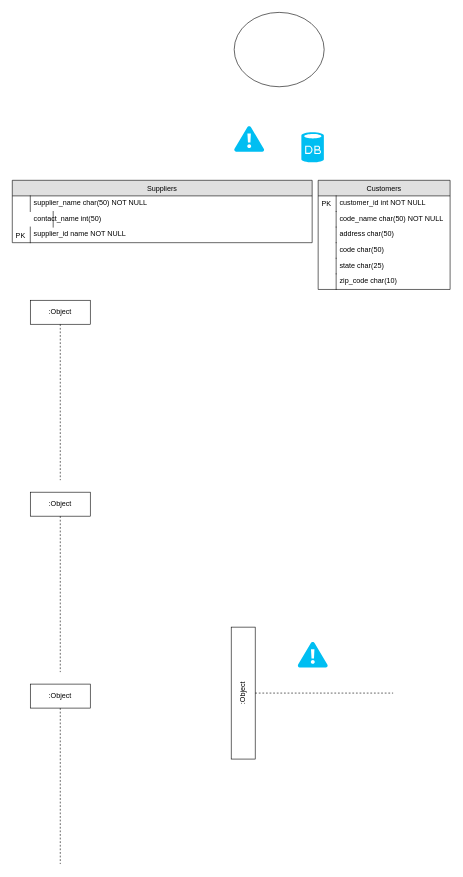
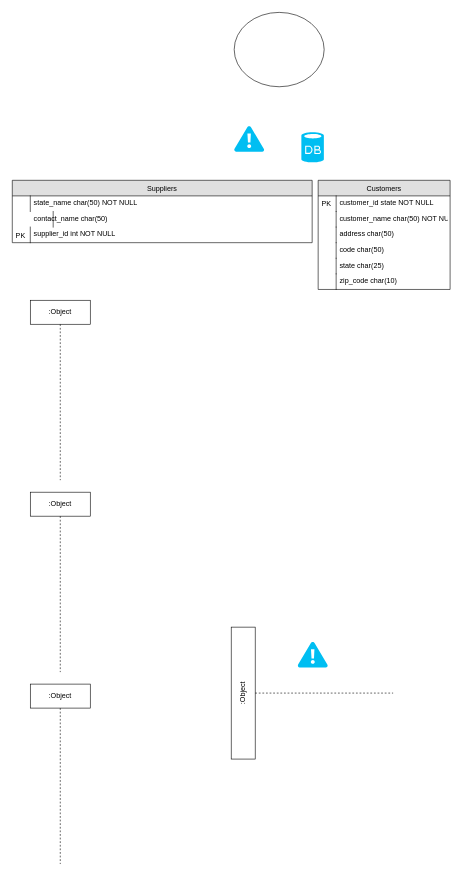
  <mxCell id="0" />
  <mxCell id="1" parent="0" />
  <mxCell id="2" value="" style="ellipse;whiteSpace=wrap;html=1;" parent="1" vertex="1"><mxGeometry x="390" y="20" width="150" height="124" as="geometry" /></mxCell>
  <mxCell id="3" value="Suppliers" style="swimlane;fontStyle=0;childLayout=stackLayout;horizontal=1;startSize=26;fillColor=#e0e0e0;horizontalStack=0;resizeParent=1;resizeLast=0;collapsible=1;marginBottom=0;swimlaneFillColor=#ffffff;align=center;" parent="1" vertex="1"><mxGeometry x="20" y="300" width="500" height="104" as="geometry" /></mxCell>
- <mxCell id="4" value="supplier_name char(50) NOT NULL" style="shape=partialRectangle;top=0;left=0;right=0;bottom=0;align=left;verticalAlign=top;spacingTop=-2;fillColor=none;spacingLeft=34;spacingRight=4;overflow=hidden;rotatable=0;points=[[0,0.5],[1,0.5]];portConstraint=eastwest;dropTarget=0;" parent="3" vertex="1"><mxGeometry y="26" width="500" height="26" as="geometry" /></mxCell>
+ <mxCell id="4" value="state_name char(50) NOT NULL" style="shape=partialRectangle;top=0;left=0;right=0;bottom=0;align=left;verticalAlign=top;spacingTop=-2;fillColor=none;spacingLeft=34;spacingRight=4;overflow=hidden;rotatable=0;points=[[0,0.5],[1,0.5]];portConstraint=eastwest;dropTarget=0;" parent="3" vertex="1"><mxGeometry y="26" width="500" height="26" as="geometry" /></mxCell>
  <mxCell id="5" value="" style="shape=partialRectangle;top=0;left=0;bottom=0;fillColor=none;align=left;verticalAlign=middle;spacingLeft=4;spacingRight=4;overflow=hidden;rotatable=0;points=[];portConstraint=eastwest;part=1;" parent="4" vertex="1" connectable="0"><mxGeometry width="30" height="26" as="geometry" /></mxCell>
- <mxCell id="6" value="contact_name int(50)" style="shape=partialRectangle;top=0;left=0;right=0;bottom=0;align=left;verticalAlign=top;spacingTop=-2;fillColor=none;spacingLeft=34;spacingRight=4;overflow=hidden;rotatable=0;points=[[0,0.5],[1,0.5]];portConstraint=eastwest;dropTarget=0;" parent="3" vertex="1"><mxGeometry y="52" width="500" height="26" as="geometry" /></mxCell>
+ <mxCell id="6" value="contact_name char(50)" style="shape=partialRectangle;top=0;left=0;right=0;bottom=0;align=left;verticalAlign=top;spacingTop=-2;fillColor=none;spacingLeft=34;spacingRight=4;overflow=hidden;rotatable=0;points=[[0,0.5],[1,0.5]];portConstraint=eastwest;dropTarget=0;" parent="3" vertex="1"><mxGeometry y="52" width="500" height="26" as="geometry" /></mxCell>
  <mxCell id="7" value="" style="shape=partialRectangle;top=0;left=0;bottom=0;fillColor=none;align=left;verticalAlign=middle;spacingLeft=4;spacingRight=4;overflow=hidden;rotatable=0;points=[];portConstraint=eastwest;part=1;" parent="6" vertex="1" connectable="0"><mxGeometry width="68.182" height="26" as="geometry" /></mxCell>
- <mxCell id="8" value="supplier_id name NOT NULL " style="shape=partialRectangle;top=0;left=0;right=0;bottom=0;align=left;verticalAlign=top;spacingTop=-2;fillColor=none;spacingLeft=34;spacingRight=4;overflow=hidden;rotatable=0;points=[[0,0.5],[1,0.5]];portConstraint=eastwest;dropTarget=0;" parent="3" vertex="1"><mxGeometry y="78" width="500" height="26" as="geometry" /></mxCell>
+ <mxCell id="8" value="supplier_id int NOT NULL " style="shape=partialRectangle;top=0;left=0;right=0;bottom=0;align=left;verticalAlign=top;spacingTop=-2;fillColor=none;spacingLeft=34;spacingRight=4;overflow=hidden;rotatable=0;points=[[0,0.5],[1,0.5]];portConstraint=eastwest;dropTarget=0;" parent="3" vertex="1"><mxGeometry y="78" width="500" height="26" as="geometry" /></mxCell>
  <mxCell id="9" value="PK" style="shape=partialRectangle;top=0;left=0;bottom=0;fillColor=none;align=left;verticalAlign=middle;spacingLeft=4;spacingRight=4;overflow=hidden;rotatable=0;points=[];portConstraint=eastwest;part=1;" parent="8" vertex="1" connectable="0"><mxGeometry width="30" height="26" as="geometry" /></mxCell>
  <mxCell id="10" value="Customers" style="swimlane;fontStyle=0;childLayout=stackLayout;horizontal=1;startSize=26;fillColor=#e0e0e0;horizontalStack=0;resizeParent=1;resizeLast=0;collapsible=1;marginBottom=0;swimlaneFillColor=#ffffff;align=center;" parent="1" vertex="1"><mxGeometry x="530" y="300" width="220" height="182" as="geometry" /></mxCell>
- <mxCell id="11" value="customer_id int NOT NULL " style="shape=partialRectangle;top=0;left=0;right=0;bottom=0;align=left;verticalAlign=top;spacingTop=-2;fillColor=none;spacingLeft=34;spacingRight=4;overflow=hidden;rotatable=0;points=[[0,0.5],[1,0.5]];portConstraint=eastwest;dropTarget=0;" parent="10" vertex="1"><mxGeometry y="26" width="220" height="26" as="geometry" /></mxCell>
+ <mxCell id="11" value="customer_id state NOT NULL " style="shape=partialRectangle;top=0;left=0;right=0;bottom=0;align=left;verticalAlign=top;spacingTop=-2;fillColor=none;spacingLeft=34;spacingRight=4;overflow=hidden;rotatable=0;points=[[0,0.5],[1,0.5]];portConstraint=eastwest;dropTarget=0;" parent="10" vertex="1"><mxGeometry y="26" width="220" height="26" as="geometry" /></mxCell>
  <mxCell id="12" value="PK" style="shape=partialRectangle;top=0;left=0;bottom=0;fillColor=none;align=left;verticalAlign=middle;spacingLeft=4;spacingRight=4;overflow=hidden;rotatable=0;points=[];portConstraint=eastwest;part=1;" parent="11" vertex="1" connectable="0"><mxGeometry width="30" height="26" as="geometry" /></mxCell>
- <mxCell id="13" value="code_name char(50) NOT NULL" style="shape=partialRectangle;top=0;left=0;right=0;bottom=0;align=left;verticalAlign=top;spacingTop=-2;fillColor=none;spacingLeft=34;spacingRight=4;overflow=hidden;rotatable=0;points=[[0,0.5],[1,0.5]];portConstraint=eastwest;dropTarget=0;" parent="10" vertex="1"><mxGeometry y="52" width="220" height="26" as="geometry" /></mxCell>
+ <mxCell id="13" value="customer_name char(50) NOT NULL" style="shape=partialRectangle;top=0;left=0;right=0;bottom=0;align=left;verticalAlign=top;spacingTop=-2;fillColor=none;spacingLeft=34;spacingRight=4;overflow=hidden;rotatable=0;points=[[0,0.5],[1,0.5]];portConstraint=eastwest;dropTarget=0;" parent="10" vertex="1"><mxGeometry y="52" width="220" height="26" as="geometry" /></mxCell>
  <mxCell id="14" value="" style="shape=partialRectangle;top=0;left=0;bottom=0;fillColor=none;align=left;verticalAlign=middle;spacingLeft=4;spacingRight=4;overflow=hidden;rotatable=0;points=[];portConstraint=eastwest;part=1;" parent="13" vertex="1" connectable="0"><mxGeometry width="30" height="26" as="geometry" /></mxCell>
  <mxCell id="15" value="address char(50)" style="shape=partialRectangle;top=0;left=0;right=0;bottom=0;align=left;verticalAlign=top;spacingTop=-2;fillColor=none;spacingLeft=34;spacingRight=4;overflow=hidden;rotatable=0;points=[[0,0.5],[1,0.5]];portConstraint=eastwest;dropTarget=0;" parent="10" vertex="1"><mxGeometry y="78" width="220" height="26" as="geometry" /></mxCell>
  <mxCell id="16" value="" style="shape=partialRectangle;top=0;left=0;bottom=0;fillColor=none;align=left;verticalAlign=middle;spacingLeft=4;spacingRight=4;overflow=hidden;rotatable=0;points=[];portConstraint=eastwest;part=1;" parent="15" vertex="1" connectable="0"><mxGeometry width="30" height="26" as="geometry" /></mxCell>
  <mxCell id="17" value="code char(50)" style="shape=partialRectangle;top=0;left=0;right=0;bottom=0;align=left;verticalAlign=top;spacingTop=-2;fillColor=none;spacingLeft=34;spacingRight=4;overflow=hidden;rotatable=0;points=[[0,0.5],[1,0.5]];portConstraint=eastwest;dropTarget=0;" parent="10" vertex="1"><mxGeometry y="104" width="220" height="26" as="geometry" /></mxCell>
  <mxCell id="18" value="" style="shape=partialRectangle;top=0;left=0;bottom=0;fillColor=none;align=left;verticalAlign=middle;spacingLeft=4;spacingRight=4;overflow=hidden;rotatable=0;points=[];portConstraint=eastwest;part=1;" parent="17" vertex="1" connectable="0"><mxGeometry width="30" height="26" as="geometry" /></mxCell>
  <mxCell id="19" value="state char(25)" style="shape=partialRectangle;top=0;left=0;right=0;bottom=0;align=left;verticalAlign=top;spacingTop=-2;fillColor=none;spacingLeft=34;spacingRight=4;overflow=hidden;rotatable=0;points=[[0,0.5],[1,0.5]];portConstraint=eastwest;dropTarget=0;" parent="10" vertex="1"><mxGeometry y="130" width="220" height="26" as="geometry" /></mxCell>
  <mxCell id="20" value="" style="shape=partialRectangle;top=0;left=0;bottom=0;fillColor=none;align=left;verticalAlign=middle;spacingLeft=4;spacingRight=4;overflow=hidden;rotatable=0;points=[];portConstraint=eastwest;part=1;" parent="19" vertex="1" connectable="0"><mxGeometry width="30" height="26" as="geometry" /></mxCell>
  <mxCell id="21" value="zip_code char(10)" style="shape=partialRectangle;top=0;left=0;right=0;bottom=0;align=left;verticalAlign=top;spacingTop=-2;fillColor=none;spacingLeft=34;spacingRight=4;overflow=hidden;rotatable=0;points=[[0,0.5],[1,0.5]];portConstraint=eastwest;dropTarget=0;" parent="10" vertex="1"><mxGeometry y="156" width="220" height="26" as="geometry" /></mxCell>
  <mxCell id="22" value="" style="shape=partialRectangle;top=0;left=0;bottom=0;fillColor=none;align=left;verticalAlign=middle;spacingLeft=4;spacingRight=4;overflow=hidden;rotatable=0;points=[];portConstraint=eastwest;part=1;" parent="21" vertex="1" connectable="0"><mxGeometry width="30" height="26" as="geometry" /></mxCell>
  <mxCell id="23" value="" style="verticalLabelPosition=bottom;html=1;verticalAlign=top;align=center;strokeColor=none;fillColor=#00BEF2;shape=mxgraph.azure.azure_alert;" parent="1" vertex="1"><mxGeometry x="390" y="210" width="50" height="42.5" as="geometry" /></mxCell>
  <mxCell id="24" value="" style="verticalLabelPosition=bottom;html=1;verticalAlign=top;align=center;strokeColor=none;fillColor=#00BEF2;shape=mxgraph.azure.database;" parent="1" vertex="1"><mxGeometry x="502" y="220" width="37.5" height="50" as="geometry" /></mxCell>
  <mxCell id="25" value=":Object" style="shape=umlLifeline;perimeter=lifelinePerimeter;whiteSpace=wrap;html=1;container=1;collapsible=0;recursiveResize=0;outlineConnect=0;" parent="1" vertex="1"><mxGeometry x="50" y="500" width="100" height="300" as="geometry" /></mxCell>
  <mxCell id="26" value=":Object" style="shape=umlLifeline;perimeter=lifelinePerimeter;whiteSpace=wrap;html=1;container=1;collapsible=0;recursiveResize=0;outlineConnect=0;" parent="1" vertex="1"><mxGeometry x="50" y="820" width="100" height="300" as="geometry" /></mxCell>
  <mxCell id="27" value=":Object" style="shape=umlLifeline;perimeter=lifelinePerimeter;whiteSpace=wrap;html=1;container=1;collapsible=0;recursiveResize=0;outlineConnect=0;" parent="1" vertex="1"><mxGeometry x="50" y="1140" width="100" height="300" as="geometry" /></mxCell>
  <mxCell id="28" value=":Object" style="shape=umlLifeline;perimeter=lifelinePerimeter;whiteSpace=wrap;html=1;container=1;collapsible=0;recursiveResize=0;outlineConnect=0;rotation=-90;" parent="1" vertex="1"><mxGeometry x="410" y="1020" width="220" height="270" as="geometry" /></mxCell>
  <mxCell id="29" value="" style="verticalLabelPosition=bottom;html=1;verticalAlign=top;align=center;strokeColor=none;fillColor=#00BEF2;shape=mxgraph.azure.azure_alert;" parent="28" vertex="1"><mxGeometry x="86" y="50" width="50" height="42.5" as="geometry" /></mxCell>
